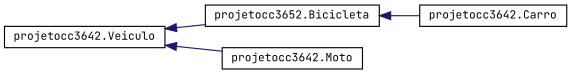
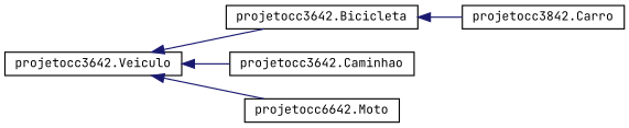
  digraph {
    fontname="JetBrains Mono"
    rankdir=LR
    node [color=black fillcolor=white fontname="JetBrains Mono" fontsize=10 shape=record style=filled]
    edge [color=midnightblue dir=back fontname="JetBrains Mono" fontsize=10 labelfontname=Helvetica labelfontsize=10 style=solid]
    n1 [height=0.2 label="projetocc3642.Veiculo" width=0.4]
-   n2 [height=0.2 label="projetocc3652.Bicicleta" width=0.4]
-   n4 [height=0.2 label="projetocc3642.Moto" width=0.4]
-   n5 [height=0.2 label="projetocc3642.Carro" width=0.4]
+   n2 [height=0.2 label="projetocc3642.Bicicleta" width=0.4]
+   n3 [height=0.2 label="projetocc3642.Caminhao" width=0.4]
+   n4 [height=0.2 label="projetocc6642.Moto" width=0.4]
+   n5 [height=0.2 label="projetocc3842.Carro" width=0.4]
    n1 -> n2
+   n1 -> n3
    n1 -> n4
    n2 -> n5
  }
